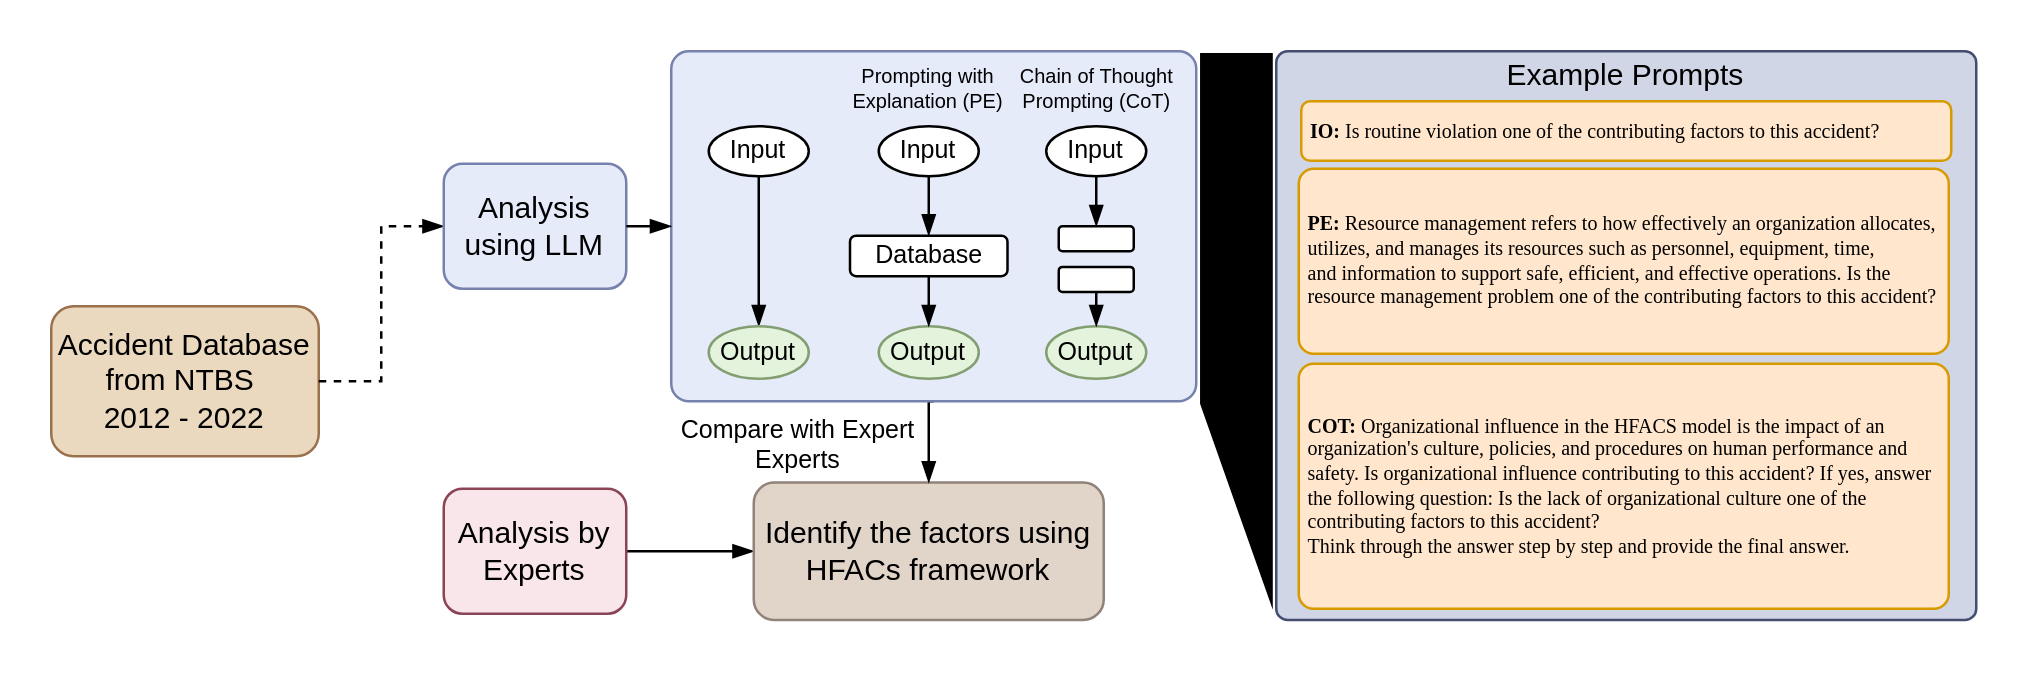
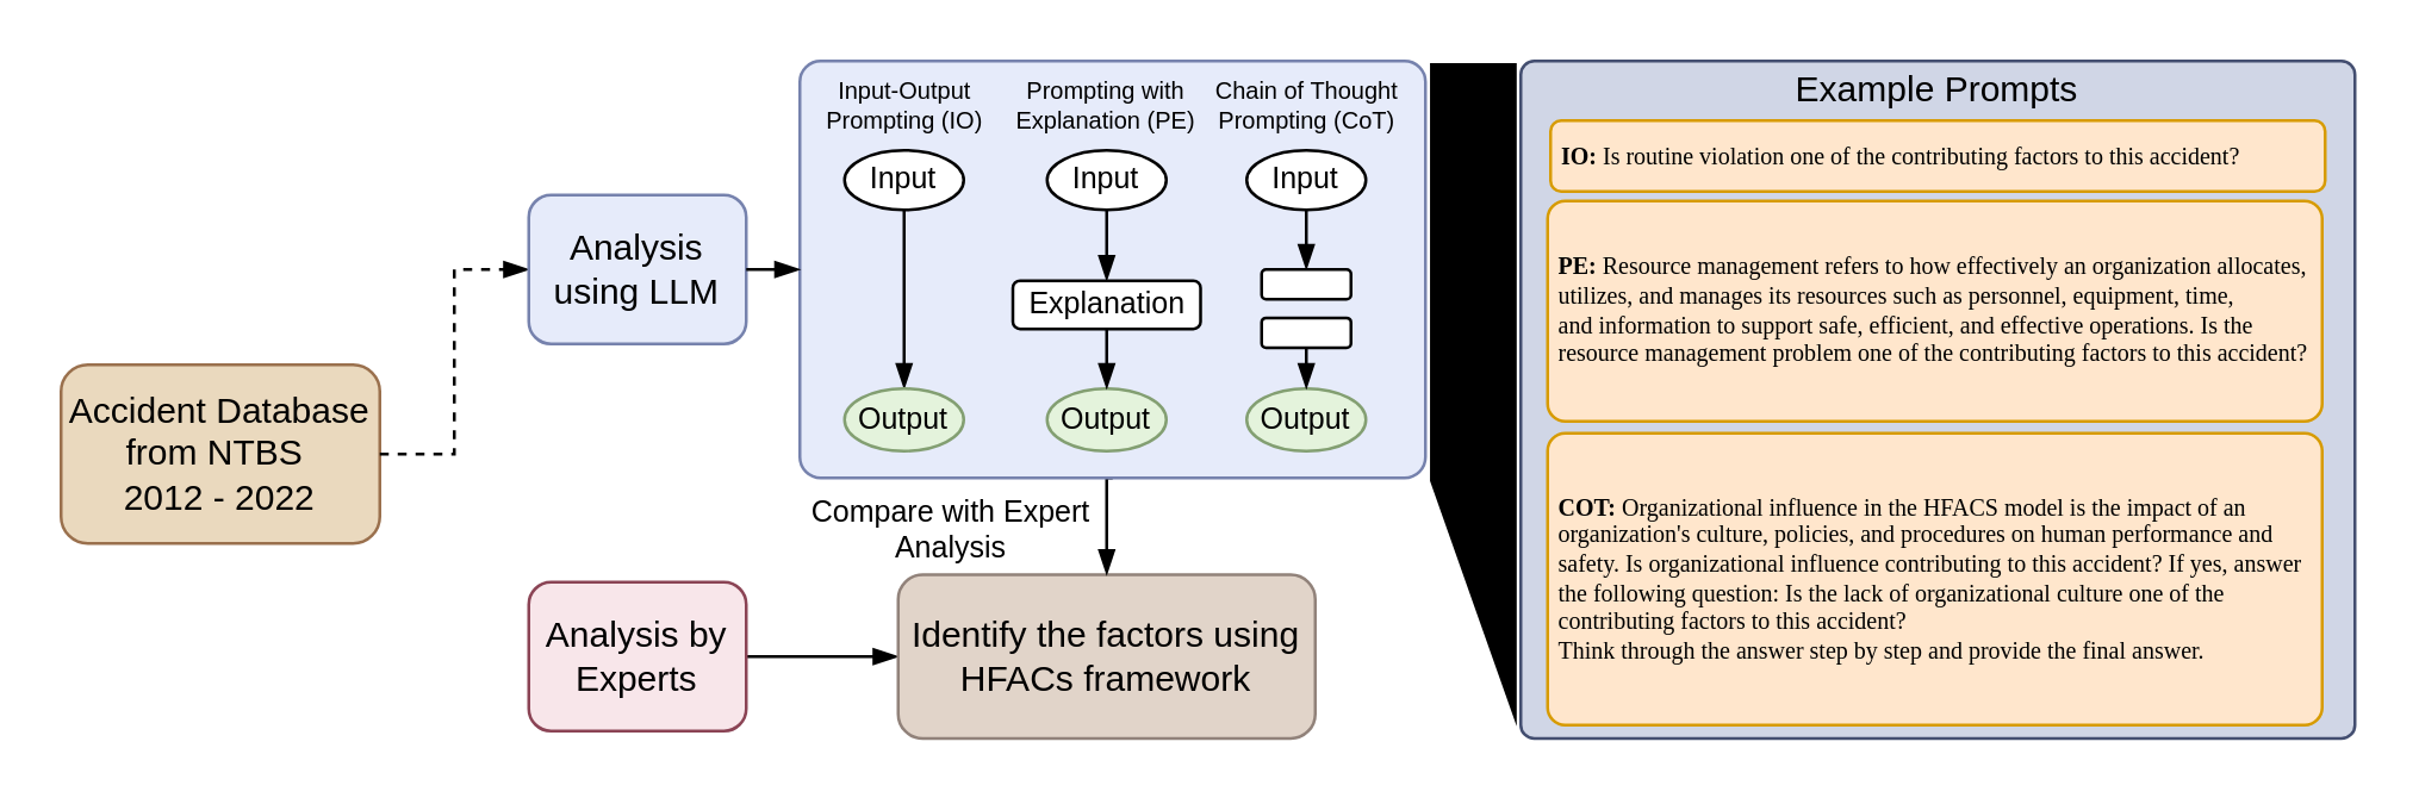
  <mxCell id="0" />
  <mxCell id="1" parent="0" />
  <mxCell id="2" value="Accident Database from NTBS&amp;nbsp;&lt;div&gt;2012 - 2022&lt;/div&gt;" style="rounded=1;whiteSpace=wrap;html=1;fillColor=#EAD9BE;strokeColor=#9A704D;verticalAlign=middle;spacing=0;" vertex="1" parent="1"><mxGeometry x="20" y="122" width="107" height="60" as="geometry" /></mxCell>
  <mxCell id="3" style="edgeStyle=orthogonalEdgeStyle;rounded=0;orthogonalLoop=1;jettySize=auto;html=1;exitX=1;exitY=0.5;exitDx=0;exitDy=0;entryX=0;entryY=0.5;entryDx=0;entryDy=0;endArrow=blockThin;endFill=1;verticalAlign=middle;spacing=0;" edge="1" parent="1" source="4" target="5"><mxGeometry relative="1" as="geometry" /></mxCell>
  <mxCell id="4" value="Analysis by Experts" style="rounded=1;whiteSpace=wrap;html=1;fillColor=#F8E6EA;strokeColor=#8B4455;verticalAlign=middle;spacing=0;" vertex="1" parent="1"><mxGeometry x="177" y="195" width="73" height="50" as="geometry" /></mxCell>
  <mxCell id="5" value="Identify the factors using HFACs framework" style="rounded=1;whiteSpace=wrap;html=1;fillColor=#E1D4C9;strokeColor=#91827A;verticalAlign=middle;spacing=0;" vertex="1" parent="1"><mxGeometry x="301" y="192.5" width="140" height="55" as="geometry" /></mxCell>
  <mxCell id="6" style="edgeStyle=orthogonalEdgeStyle;rounded=0;orthogonalLoop=1;jettySize=auto;html=1;exitX=1;exitY=0.5;exitDx=0;exitDy=0;entryX=0;entryY=0.5;entryDx=0;entryDy=0;endArrow=blockThin;endFill=1;verticalAlign=middle;spacing=0;dashed=1;" edge="1" parent="1" source="2" target="7"><mxGeometry relative="1" as="geometry" /></mxCell>
  <mxCell id="7" value="Analysis using LLM" style="rounded=1;whiteSpace=wrap;html=1;fillColor=#E6EBFA;strokeColor=#7682AD;verticalAlign=middle;spacing=0;" vertex="1" parent="1"><mxGeometry x="177" y="65" width="73" height="50" as="geometry" /></mxCell>
  <mxCell id="8" style="edgeStyle=orthogonalEdgeStyle;rounded=0;orthogonalLoop=1;jettySize=auto;html=1;exitX=0.5;exitY=1;exitDx=0;exitDy=0;entryX=0.5;entryY=0;entryDx=0;entryDy=0;endArrow=blockThin;endFill=1;verticalAlign=middle;spacing=0;" edge="1" parent="1" source="9" target="5"><mxGeometry relative="1" as="geometry" /></mxCell>
  <mxCell id="9" value="" style="rounded=1;whiteSpace=wrap;html=1;fillColor=#E6EBFA;strokeColor=#7682AD;arcSize=5;verticalAlign=middle;spacing=0;" vertex="1" parent="1"><mxGeometry x="268" y="20" width="210" height="140" as="geometry" /></mxCell>
  <mxCell id="10" style="edgeStyle=orthogonalEdgeStyle;rounded=0;orthogonalLoop=1;jettySize=auto;html=1;exitX=0.5;exitY=1;exitDx=0;exitDy=0;entryX=0.5;entryY=0;entryDx=0;entryDy=0;endArrow=blockThin;endFill=1;verticalAlign=middle;spacing=0;" edge="1" parent="1" source="11" target="17"><mxGeometry relative="1" as="geometry" /></mxCell>
  <mxCell id="11" value="Input" style="ellipse;whiteSpace=wrap;html=1;flipH=0;fontSize=10;verticalAlign=middle;spacing=0;spacingTop=-2;" vertex="1" parent="1"><mxGeometry x="283" y="50" width="40" height="20" as="geometry" /></mxCell>
  <mxCell id="12" style="edgeStyle=orthogonalEdgeStyle;rounded=0;orthogonalLoop=1;jettySize=auto;html=1;exitX=0.5;exitY=1;exitDx=0;exitDy=0;entryX=0.5;entryY=0;entryDx=0;entryDy=0;endArrow=blockThin;endFill=1;verticalAlign=middle;spacing=0;" edge="1" parent="1" source="13" target="21"><mxGeometry relative="1" as="geometry" /></mxCell>
  <mxCell id="13" value="Input" style="ellipse;whiteSpace=wrap;html=1;flipH=0;fontSize=10;verticalAlign=middle;spacing=0;spacingTop=-2;" vertex="1" parent="1"><mxGeometry x="351" y="50" width="40" height="20" as="geometry" /></mxCell>
  <mxCell id="14" style="edgeStyle=orthogonalEdgeStyle;rounded=0;orthogonalLoop=1;jettySize=auto;html=1;exitX=0.5;exitY=1;exitDx=0;exitDy=0;entryX=0.5;entryY=0;entryDx=0;entryDy=0;endArrow=blockThin;endFill=1;verticalAlign=middle;spacing=0;" edge="1" parent="1" source="15" target="22"><mxGeometry relative="1" as="geometry" /></mxCell>
  <mxCell id="15" value="Input" style="ellipse;whiteSpace=wrap;html=1;flipH=0;fontSize=10;verticalAlign=middle;spacing=0;spacingTop=-2;" vertex="1" parent="1"><mxGeometry x="418" y="50" width="40" height="20" as="geometry" /></mxCell>
  <mxCell id="16" style="edgeStyle=orthogonalEdgeStyle;rounded=0;orthogonalLoop=1;jettySize=auto;html=1;exitX=1;exitY=0.5;exitDx=0;exitDy=0;entryX=0;entryY=0.5;entryDx=0;entryDy=0;endArrow=blockThin;endFill=1;verticalAlign=middle;spacing=0;" edge="1" parent="1" source="7" target="9"><mxGeometry relative="1" as="geometry" /></mxCell>
  <mxCell id="17" value="Output" style="ellipse;whiteSpace=wrap;html=1;fillColor=#E4F3DC;strokeColor=#839F72;fontSize=10;verticalAlign=middle;spacing=0;spacingTop=-2;" vertex="1" parent="1"><mxGeometry x="283" y="130" width="40" height="21" as="geometry" /></mxCell>
  <mxCell id="18" value="Output" style="ellipse;whiteSpace=wrap;html=1;fillColor=#E4F3DC;strokeColor=#839F72;fontSize=10;verticalAlign=middle;spacing=0;spacingTop=-2;" vertex="1" parent="1"><mxGeometry x="351" y="130" width="40" height="21" as="geometry" /></mxCell>
  <mxCell id="19" value="Output" style="ellipse;whiteSpace=wrap;html=1;fillColor=#E4F3DC;strokeColor=#839F72;fontSize=10;verticalAlign=middle;spacing=0;spacingTop=-2;" vertex="1" parent="1"><mxGeometry x="418" y="130" width="40" height="21" as="geometry" /></mxCell>
  <mxCell id="20" style="edgeStyle=orthogonalEdgeStyle;rounded=0;orthogonalLoop=1;jettySize=auto;html=1;exitX=0.5;exitY=1;exitDx=0;exitDy=0;entryX=0.5;entryY=0;entryDx=0;entryDy=0;endArrow=blockThin;endFill=1;verticalAlign=middle;spacing=0;" edge="1" parent="1" source="21" target="18"><mxGeometry relative="1" as="geometry" /></mxCell>
- <mxCell id="21" value="Database" style="rounded=1;whiteSpace=wrap;html=1;fontSize=10;verticalAlign=middle;spacing=0;spacingTop=-1;" vertex="1" parent="1"><mxGeometry x="339.5" y="93.75" width="63" height="16.25" as="geometry" /></mxCell>
+ <mxCell id="21" value="Explanation" style="rounded=1;whiteSpace=wrap;html=1;fontSize=10;verticalAlign=middle;spacing=0;spacingTop=-1;" vertex="1" parent="1"><mxGeometry x="339.5" y="93.75" width="63" height="16.25" as="geometry" /></mxCell>
  <mxCell id="22" value="" style="rounded=1;whiteSpace=wrap;html=1;verticalAlign=middle;spacing=0;" vertex="1" parent="1"><mxGeometry x="423" y="90" width="30" height="10" as="geometry" /></mxCell>
  <mxCell id="23" style="edgeStyle=orthogonalEdgeStyle;rounded=0;orthogonalLoop=1;jettySize=auto;html=1;exitX=0.5;exitY=1;exitDx=0;exitDy=0;entryX=0.5;entryY=0;entryDx=0;entryDy=0;endArrow=blockThin;endFill=1;verticalAlign=middle;spacing=0;" edge="1" parent="1" source="24" target="19"><mxGeometry relative="1" as="geometry" /></mxCell>
  <mxCell id="24" value="" style="rounded=1;whiteSpace=wrap;html=1;verticalAlign=middle;spacing=0;" vertex="1" parent="1"><mxGeometry x="423" y="106.25" width="30" height="10" as="geometry" /></mxCell>
+ <mxCell id="25" value="Input-Output Prompting (IO)" style="text;html=1;align=center;verticalAlign=middle;whiteSpace=wrap;rounded=0;fontSize=8;spacing=0;" vertex="1" parent="1"><mxGeometry x="276.5" y="22.5" width="53" height="25" as="geometry" /></mxCell>
  <mxCell id="26" value="Prompting with Explanation (PE)" style="text;html=1;align=center;verticalAlign=middle;whiteSpace=wrap;rounded=0;fontSize=8;spacing=0;" vertex="1" parent="1"><mxGeometry x="341" y="20" width="60" height="30" as="geometry" /></mxCell>
  <mxCell id="27" value="Chain of Thought Prompting (CoT)" style="text;html=1;align=center;verticalAlign=middle;whiteSpace=wrap;rounded=0;fontSize=8;spacing=0;" vertex="1" parent="1"><mxGeometry x="404.5" y="20" width="67" height="30" as="geometry" /></mxCell>
- <mxCell id="28" value="Compare with Expert Experts" style="text;html=1;align=center;verticalAlign=middle;whiteSpace=wrap;rounded=0;fontSize=10;spacing=0;" vertex="1" parent="1"><mxGeometry x="269" y="162" width="100" height="30" as="geometry" /></mxCell>
+ <mxCell id="28" value="Compare with Expert Analysis" style="text;html=1;align=center;verticalAlign=middle;whiteSpace=wrap;rounded=0;fontSize=10;spacing=0;" vertex="1" parent="1"><mxGeometry x="269" y="162" width="100" height="30" as="geometry" /></mxCell>
  <mxCell id="29" value="Example Prompts" style="rounded=1;whiteSpace=wrap;html=1;arcSize=2;verticalAlign=top;fillColor=#D0D6E6;strokeColor=#434E70;spacingTop=-4;" vertex="1" parent="1"><mxGeometry x="510" y="20" width="280" height="227.5" as="geometry" /></mxCell>
  <mxCell id="30" value="&lt;b&gt;IO:&lt;/b&gt; Is routine violation one of the contributing factors to this accident?" style="rounded=1;whiteSpace=wrap;fontSize=8;align=left;spacingLeft=2;fontFamily=Menlo;fillColor=#ffe6cc;strokeColor=#d79b00;html=1;" vertex="1" parent="1"><mxGeometry x="520" y="40" width="260" height="23.75" as="geometry" /></mxCell>
  <mxCell id="31" value="PE:&lt;span style=&quot;font-weight: normal;&quot;&gt; Resource management refers to how effectively an organization allocates, utilizes,&amp;nbsp;and manages its resources such as personnel, equipment, time, and&amp;nbsp;information to&amp;nbsp;support safe, efficient, and effective operations. Is the resource management problem one of the contributing factors to this accident?&lt;/span&gt;" style="rounded=1;whiteSpace=wrap;fontSize=8;align=left;arcSize=8;spacingLeft=2;fontFamily=Menlo;fillColor=#ffe6cc;strokeColor=#d79b00;html=1;fontStyle=1" vertex="1" parent="1"><mxGeometry x="519" y="67" width="260" height="74" as="geometry" /></mxCell>
  <mxCell id="32" value="&lt;b&gt;COT: &lt;/b&gt;Organizational influence in the HFACS model is the impact of an organization's culture, policies, and procedures on human performance and safety. Is organizational influence contributing to this accident? If yes, answer the following question:&amp;nbsp;Is the lack of organizational culture one of the contributing factors to this accident?&lt;br&gt;Think through the answer step by step and provide the final answer." style="rounded=1;whiteSpace=wrap;arcSize=6;fontFamily=Menlo;fontSize=8;fillColor=#ffe6cc;strokeColor=#d79b00;align=left;html=1;spacingLeft=2;" vertex="1" parent="1"><mxGeometry x="519" y="145" width="260" height="98" as="geometry" /></mxCell>
  <mxCell id="33" value="" style="verticalLabelPosition=bottom;verticalAlign=top;html=1;shape=mxgraph.basic.polygon;polyCoords=[[0.47,0],[0.95,0],[1,0],[0.63,1],[1,1],[0,1],[0,1],[0,0],[0.02,0],[0.2,0]];polyline=0;fillColor=light-dark(#f2f5fd, #1F2330);strokeWidth=2;rotation=90;strokeColor=none;gradientColor=light-dark(#cbd2e7, #ededed);fillStyle=solid;gradientDirection=north;" vertex="1" parent="1"><mxGeometry x="382.71" y="117.53" width="222.73" height="29.1" as="geometry" /></mxCell>
